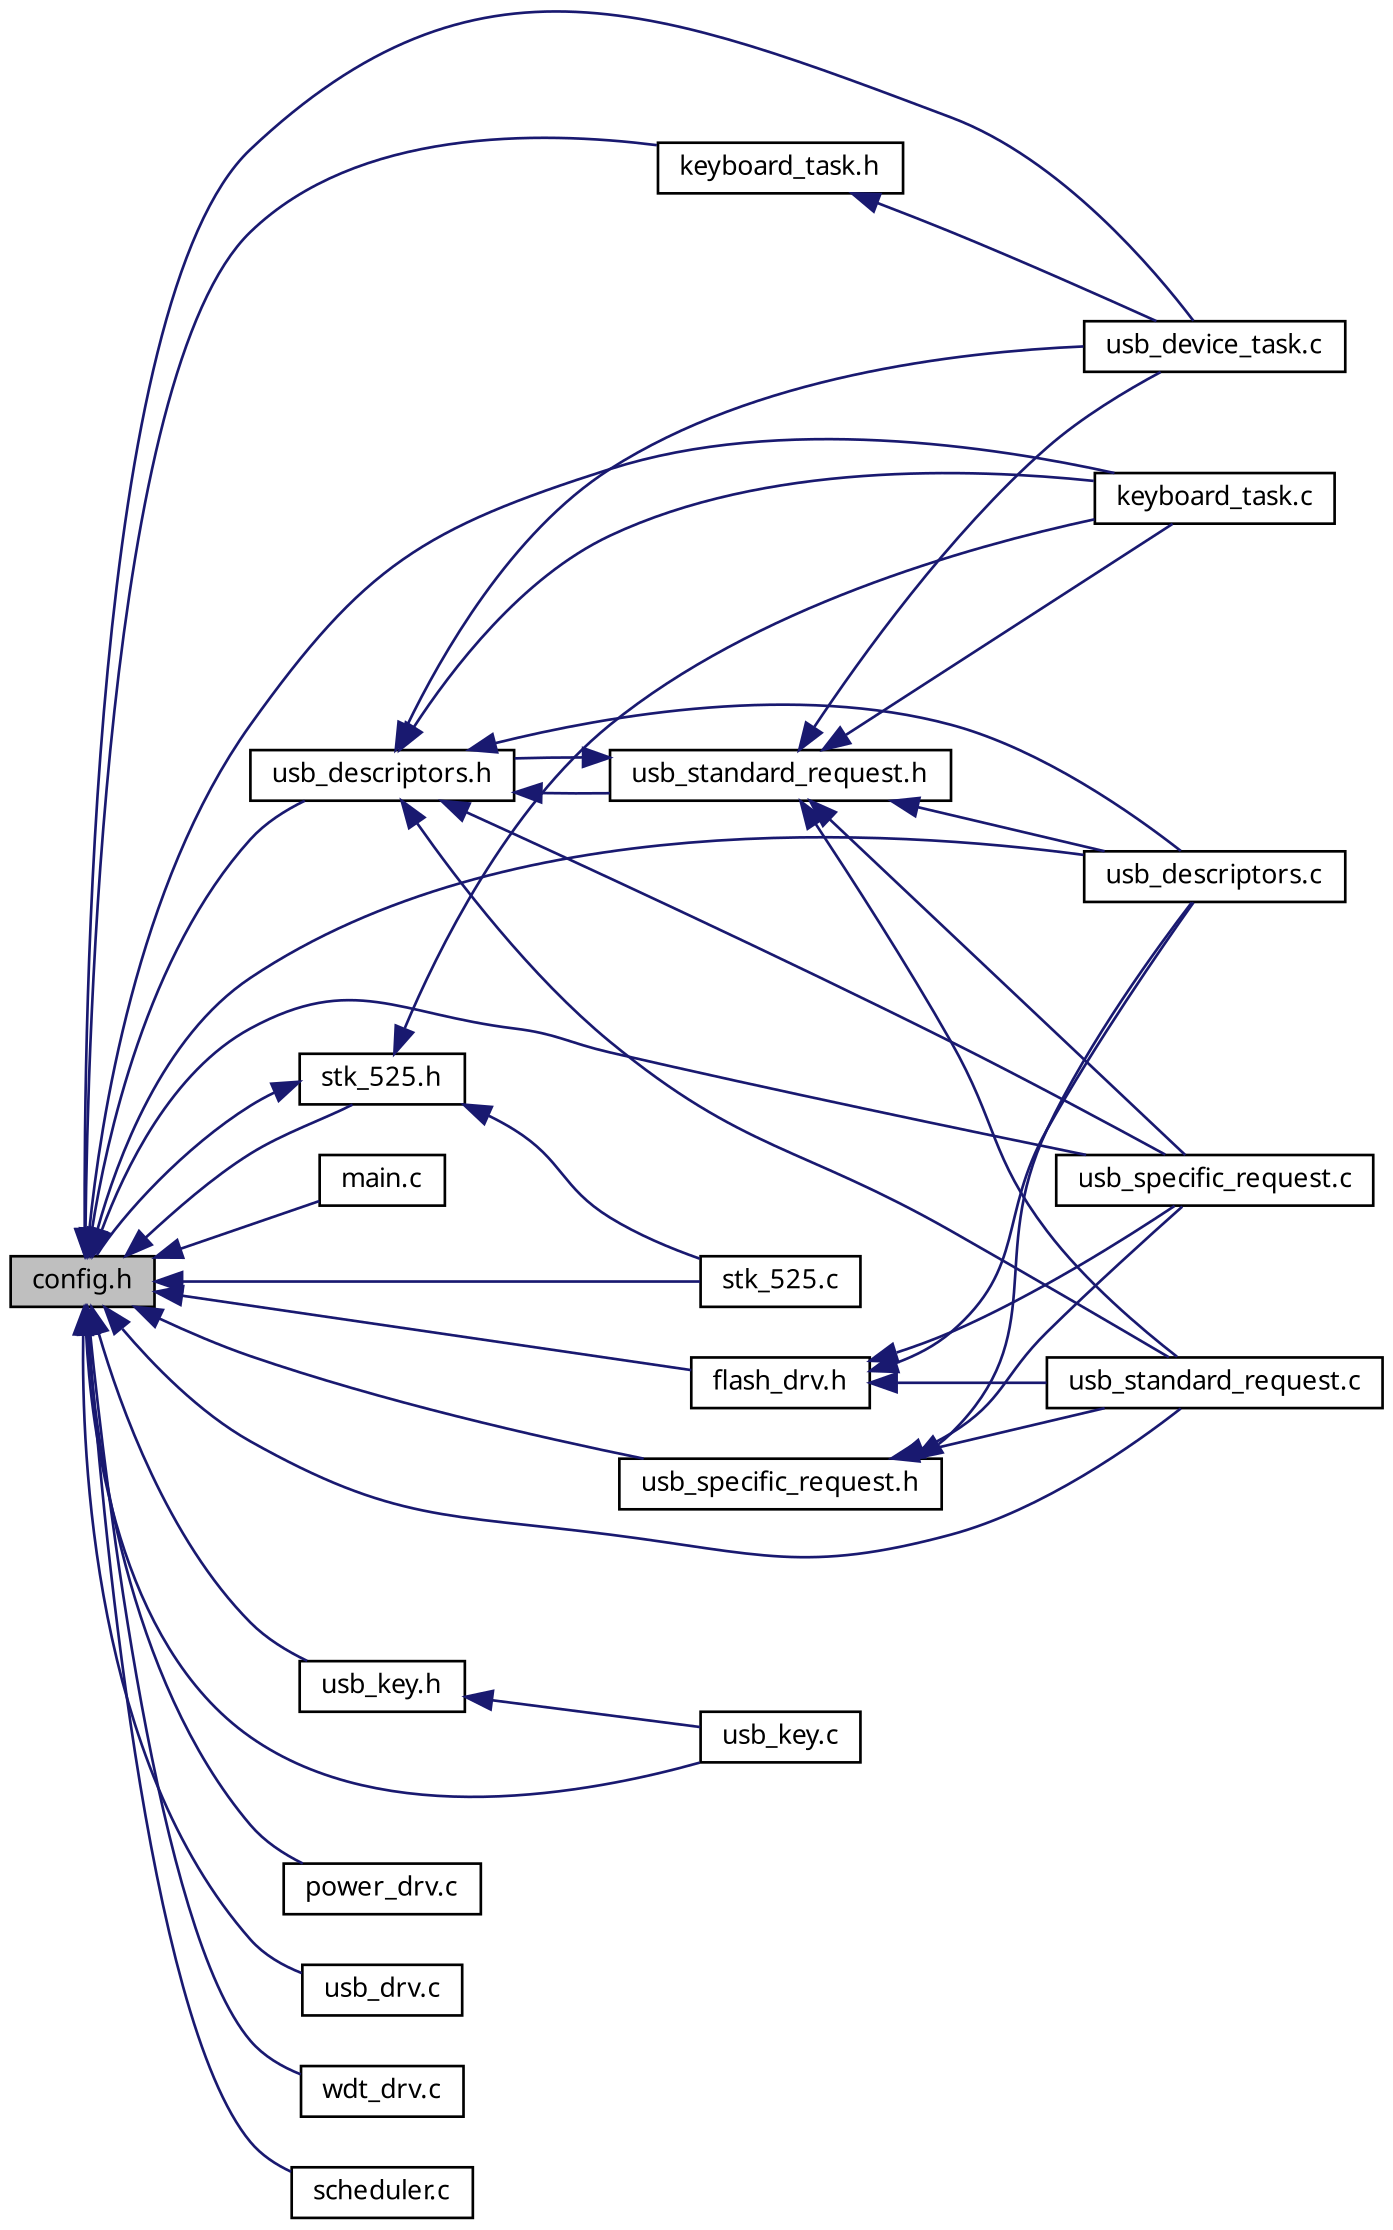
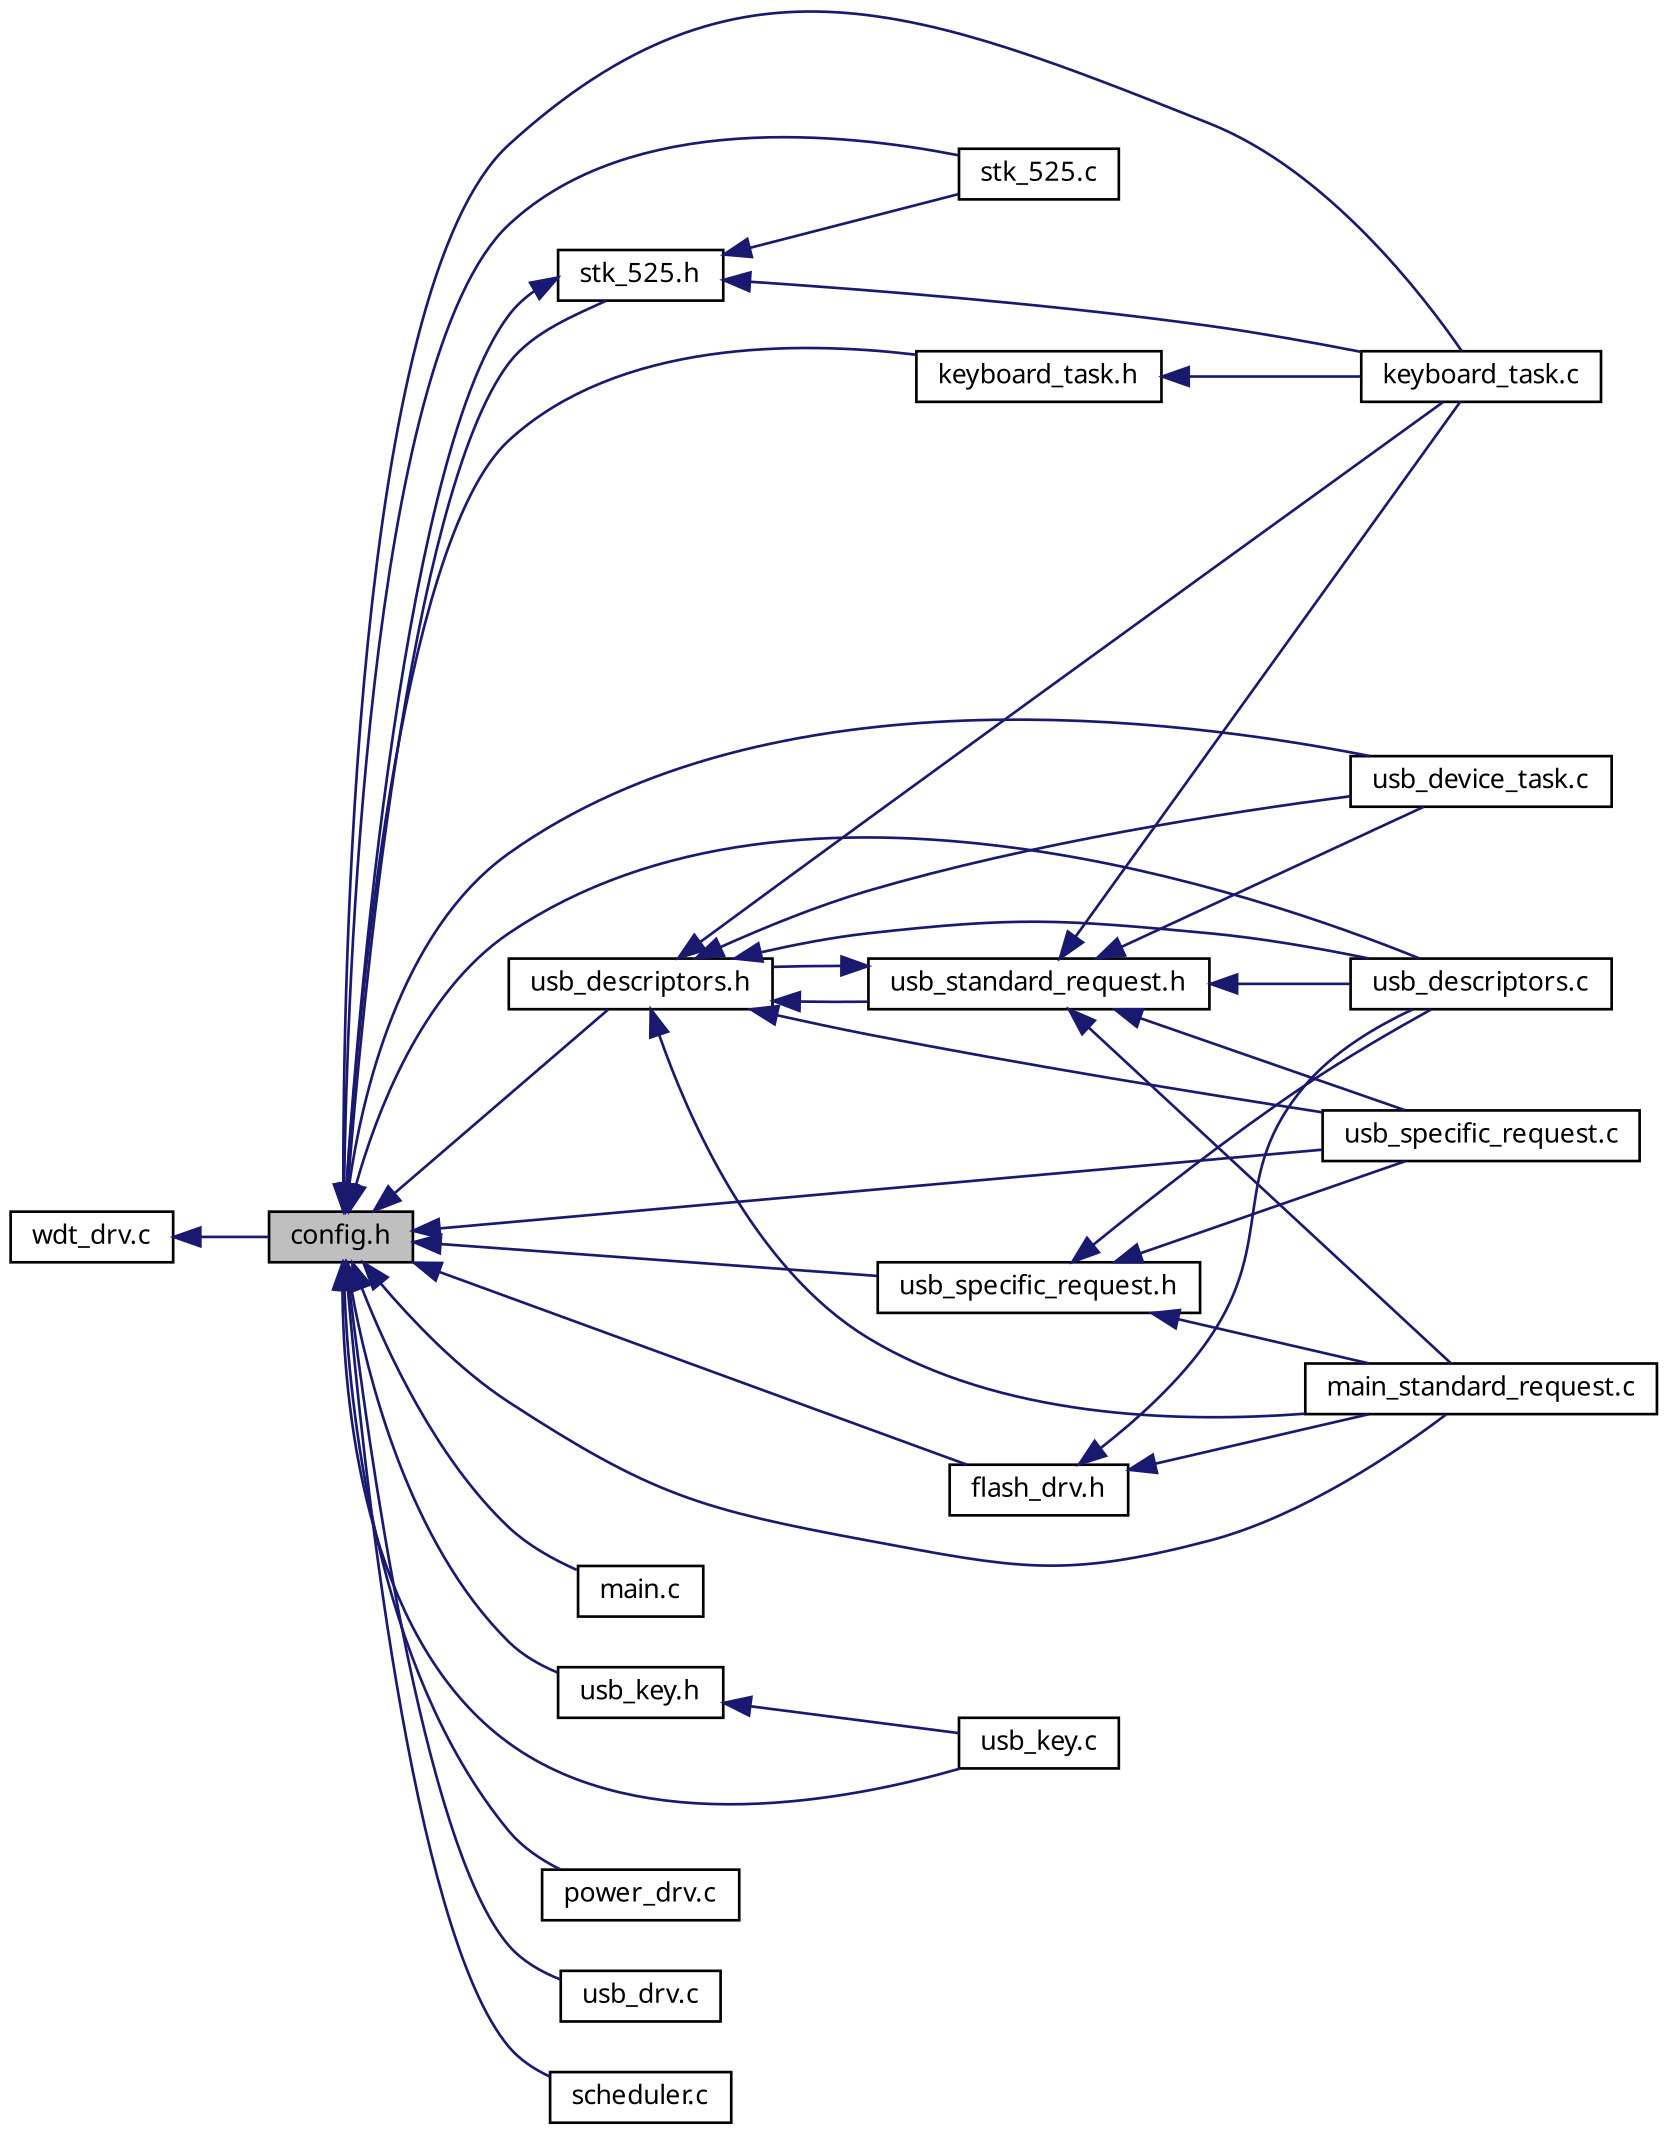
  digraph {
    rankdir=LR
    node [color=black fillcolor=white fontname="FreeSans.ttf" fontsize=10 shape=record style=filled]
    edge [color=midnightblue dir=back fontname="FreeSans.ttf" fontsize=10 labelfontname="FreeSans.ttf" labelfontsize=10 style=solid]
    n1 [fillcolor=grey75 fontcolor=black height=0.2 label="config.h" width=0.4]
    n2 [height=0.2 label="keyboard_task.c" width=0.4]
    n3 [height=0.2 label="keyboard_task.h" width=0.4]
    n4 [height=0.2 label="usb_descriptors.h" width=0.4]
    n5 [height=0.2 label="usb_descriptors.c" width=0.4]
    n6 [height=0.2 label="usb_specific_request.c" width=0.4]
    n7 [height=0.2 label="usb_device_task.c" width=0.4]
-   n8 [height=0.2 label="usb_standard_request.c" width=0.4]
+   n8 [height=0.2 label="main_standard_request.c" width=0.4]
    n9 [height=0.2 label="main.c" width=0.4]
    n10 [height=0.2 label="usb_specific_request.h" width=0.4]
    n11 [height=0.2 label="stk_525.c" width=0.4]
    n12 [height=0.2 label="stk_525.h" width=0.4]
    n13 [height=0.2 label="usb_key.c" width=0.4]
    n14 [height=0.2 label="usb_key.h" width=0.4]
    n15 [height=0.2 label="flash_drv.h" width=0.4]
    n16 [height=0.2 label="power_drv.c" width=0.4]
    n17 [height=0.2 label="usb_drv.c" width=0.4]
    n18 [height=0.2 label="wdt_drv.c" width=0.4]
    n19 [height=0.2 label="scheduler.c" width=0.4]
    n20 [height=0.2 label="usb_standard_request.h" width=0.4]
    n1 -> n2
    n1 -> n3
    n1 -> n4
    n1 -> n5
    n1 -> n6
    n1 -> n7
    n1 -> n8
    n1 -> n9
    n1 -> n10
    n1 -> n11
    n1 -> n12
    n1 -> n13
    n1 -> n14
    n1 -> n15
    n1 -> n16
    n1 -> n17
-   n1 -> n18
+   n18 -> n1
    n1 -> n19
-   n3 -> n7
+   n3 -> n2
    n4 -> n2
    n4 -> n5
    n4 -> n6
    n4 -> n7
    n4 -> n8
    n4 -> n20
    n10 -> n5
    n10 -> n6
    n10 -> n8
    n12 -> n1
    n12 -> n2
    n12 -> n11
    n14 -> n13
    n15 -> n5
-   n15 -> n6
    n15 -> n8
    n20 -> n2
    n20 -> n4
    n20 -> n5
    n20 -> n6
    n20 -> n7
    n20 -> n8
  }
